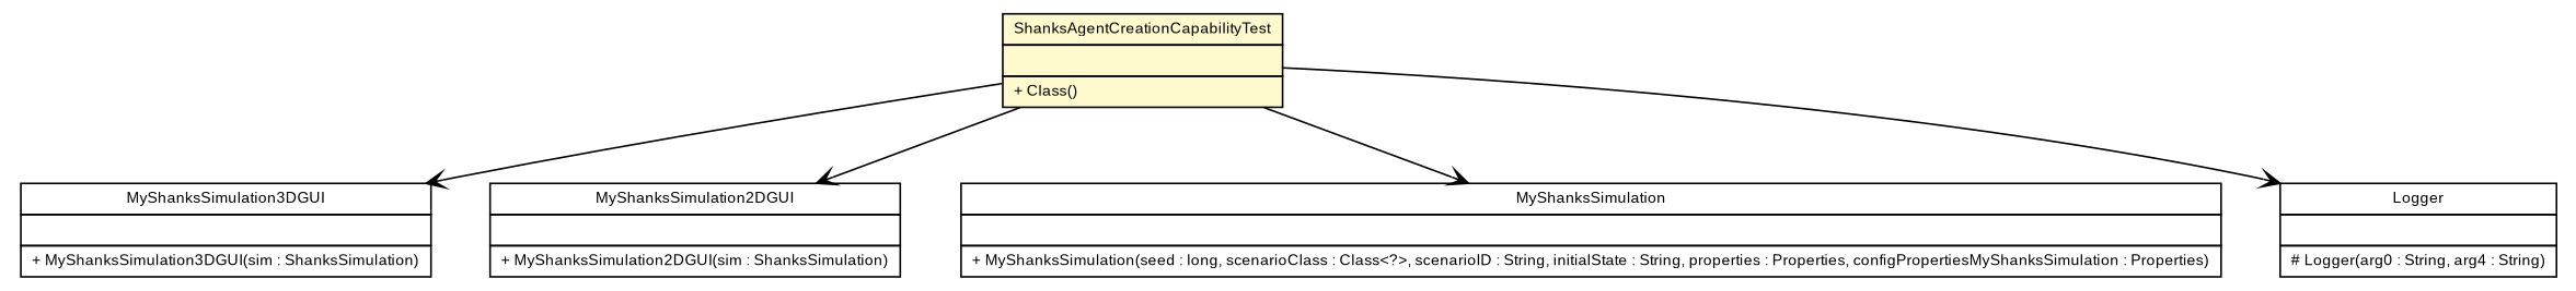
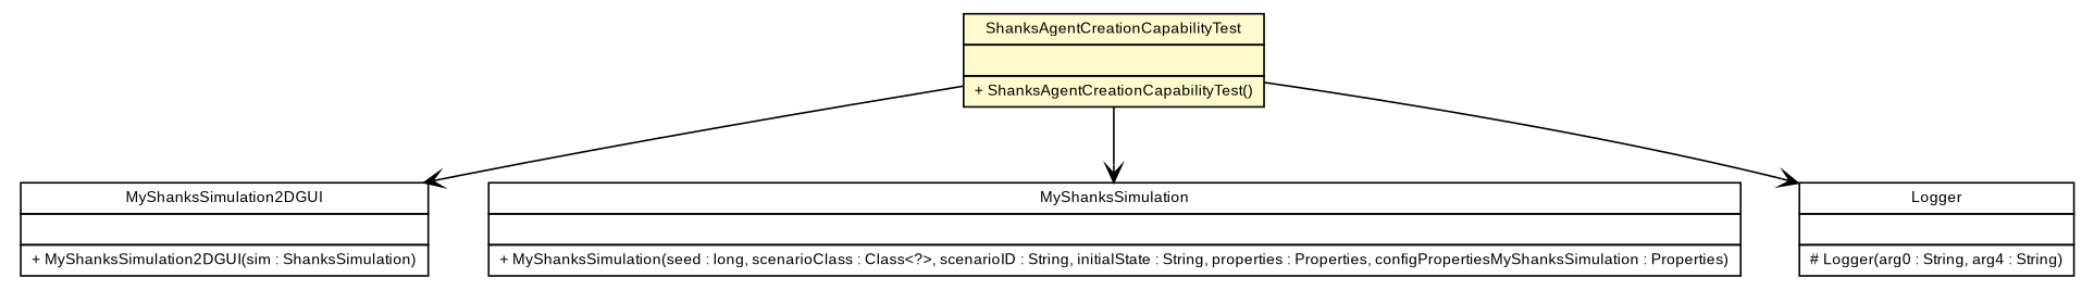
  digraph {
    nodesep=0.25
    ranksep=0.5
    node [fontcolor=black fontname=arial fontsize=9.0 shape=plaintext]
    edge [arrowhead=open color=black fontcolor=black fontname=arial fontsize=10.0 headport=p labelfontname=arial labelfontsize=10 tailport=p]
-   n1 [label=<<table title="es.upm.dit.gsi.shanks.agent.capability.creation.test.ShanksAgentCreationCapabilityTest" border="0" cellborder="1" cellspacing="0" cellpadding="2" port="p" bgcolor="lemonChiffon" href="./ShanksAgentCreationCapabilityTest.html"> 		<tr><td><table border="0" cellspacing="0" cellpadding="1"> <tr><td align="center" balign="center"> ShanksAgentCreationCapabilityTest </td></tr> 		</table></td></tr> 		<tr><td><table border="0" cellspacing="0" cellpadding="1"> <tr><td align="left" balign="left">  </td></tr> 		</table></td></tr> 		<tr><td><table border="0" cellspacing="0" cellpadding="1"> <tr><td align="left" balign="left"> + Class() </td></tr> 		</table></td></tr> 		</table>>]
-   n2 [label=<<table title="es.upm.dit.gsi.shanks.model.test.MyShanksSimulation3DGUI" border="0" cellborder="1" cellspacing="0" cellpadding="2" port="p" href="../../../../model/test/MyShanksSimulation3DGUI.html"> 		<tr><td><table border="0" cellspacing="0" cellpadding="1"> <tr><td align="center" balign="center"> MyShanksSimulation3DGUI </td></tr> 		</table></td></tr> 		<tr><td><table border="0" cellspacing="0" cellpadding="1"> <tr><td align="left" balign="left">  </td></tr> 		</table></td></tr> 		<tr><td><table border="0" cellspacing="0" cellpadding="1"> <tr><td align="left" balign="left"> + MyShanksSimulation3DGUI(sim : ShanksSimulation) </td></tr> 		</table></td></tr> 		</table>>]
+   n1 [label=<<table title="es.upm.dit.gsi.shanks.agent.capability.creation.test.ShanksAgentCreationCapabilityTest" border="0" cellborder="1" cellspacing="0" cellpadding="2" port="p" bgcolor="lemonChiffon" href="./ShanksAgentCreationCapabilityTest.html"> 		<tr><td><table border="0" cellspacing="0" cellpadding="1"> <tr><td align="center" balign="center"> ShanksAgentCreationCapabilityTest </td></tr> 		</table></td></tr> 		<tr><td><table border="0" cellspacing="0" cellpadding="1"> <tr><td align="left" balign="left">  </td></tr> 		</table></td></tr> 		<tr><td><table border="0" cellspacing="0" cellpadding="1"> <tr><td align="left" balign="left"> + ShanksAgentCreationCapabilityTest() </td></tr> 		</table></td></tr> 		</table>>]
    n3 [label=<<table title="es.upm.dit.gsi.shanks.model.test.MyShanksSimulation2DGUI" border="0" cellborder="1" cellspacing="0" cellpadding="2" port="p" href="../../../../model/test/MyShanksSimulation2DGUI.html"> 		<tr><td><table border="0" cellspacing="0" cellpadding="1"> <tr><td align="center" balign="center"> MyShanksSimulation2DGUI </td></tr> 		</table></td></tr> 		<tr><td><table border="0" cellspacing="0" cellpadding="1"> <tr><td align="left" balign="left">  </td></tr> 		</table></td></tr> 		<tr><td><table border="0" cellspacing="0" cellpadding="1"> <tr><td align="left" balign="left"> + MyShanksSimulation2DGUI(sim : ShanksSimulation) </td></tr> 		</table></td></tr> 		</table>>]
    n4 [label=<<table title="es.upm.dit.gsi.shanks.model.test.MyShanksSimulation" border="0" cellborder="1" cellspacing="0" cellpadding="2" port="p" href="../../../../model/test/MyShanksSimulation.html"> 		<tr><td><table border="0" cellspacing="0" cellpadding="1"> <tr><td align="center" balign="center"> MyShanksSimulation </td></tr> 		</table></td></tr> 		<tr><td><table border="0" cellspacing="0" cellpadding="1"> <tr><td align="left" balign="left">  </td></tr> 		</table></td></tr> 		<tr><td><table border="0" cellspacing="0" cellpadding="1"> <tr><td align="left" balign="left"> + MyShanksSimulation(seed : long, scenarioClass : Class&lt;?&gt;, scenarioID : String, initialState : String, properties : Properties, configPropertiesMyShanksSimulation : Properties) </td></tr> 		</table></td></tr> 		</table>>]
    n5 [label=<<table title="java.util.logging.Logger" border="0" cellborder="1" cellspacing="0" cellpadding="2" port="p" href="http://java.sun.com/j2se/1.4.2/docs/api/java/util/logging/Logger.html"> 		<tr><td><table border="0" cellspacing="0" cellpadding="1"> <tr><td align="center" balign="center"> Logger </td></tr> 		</table></td></tr> 		<tr><td><table border="0" cellspacing="0" cellpadding="1"> <tr><td align="left" balign="left">  </td></tr> 		</table></td></tr> 		<tr><td><table border="0" cellspacing="0" cellpadding="1"> <tr><td align="left" balign="left"> # Logger(arg0 : String, arg4 : String) </td></tr> 		</table></td></tr> 		</table>>]
-   n1 -> n2
    n1 -> n3
    n1 -> n4
    n1 -> n5
  }
